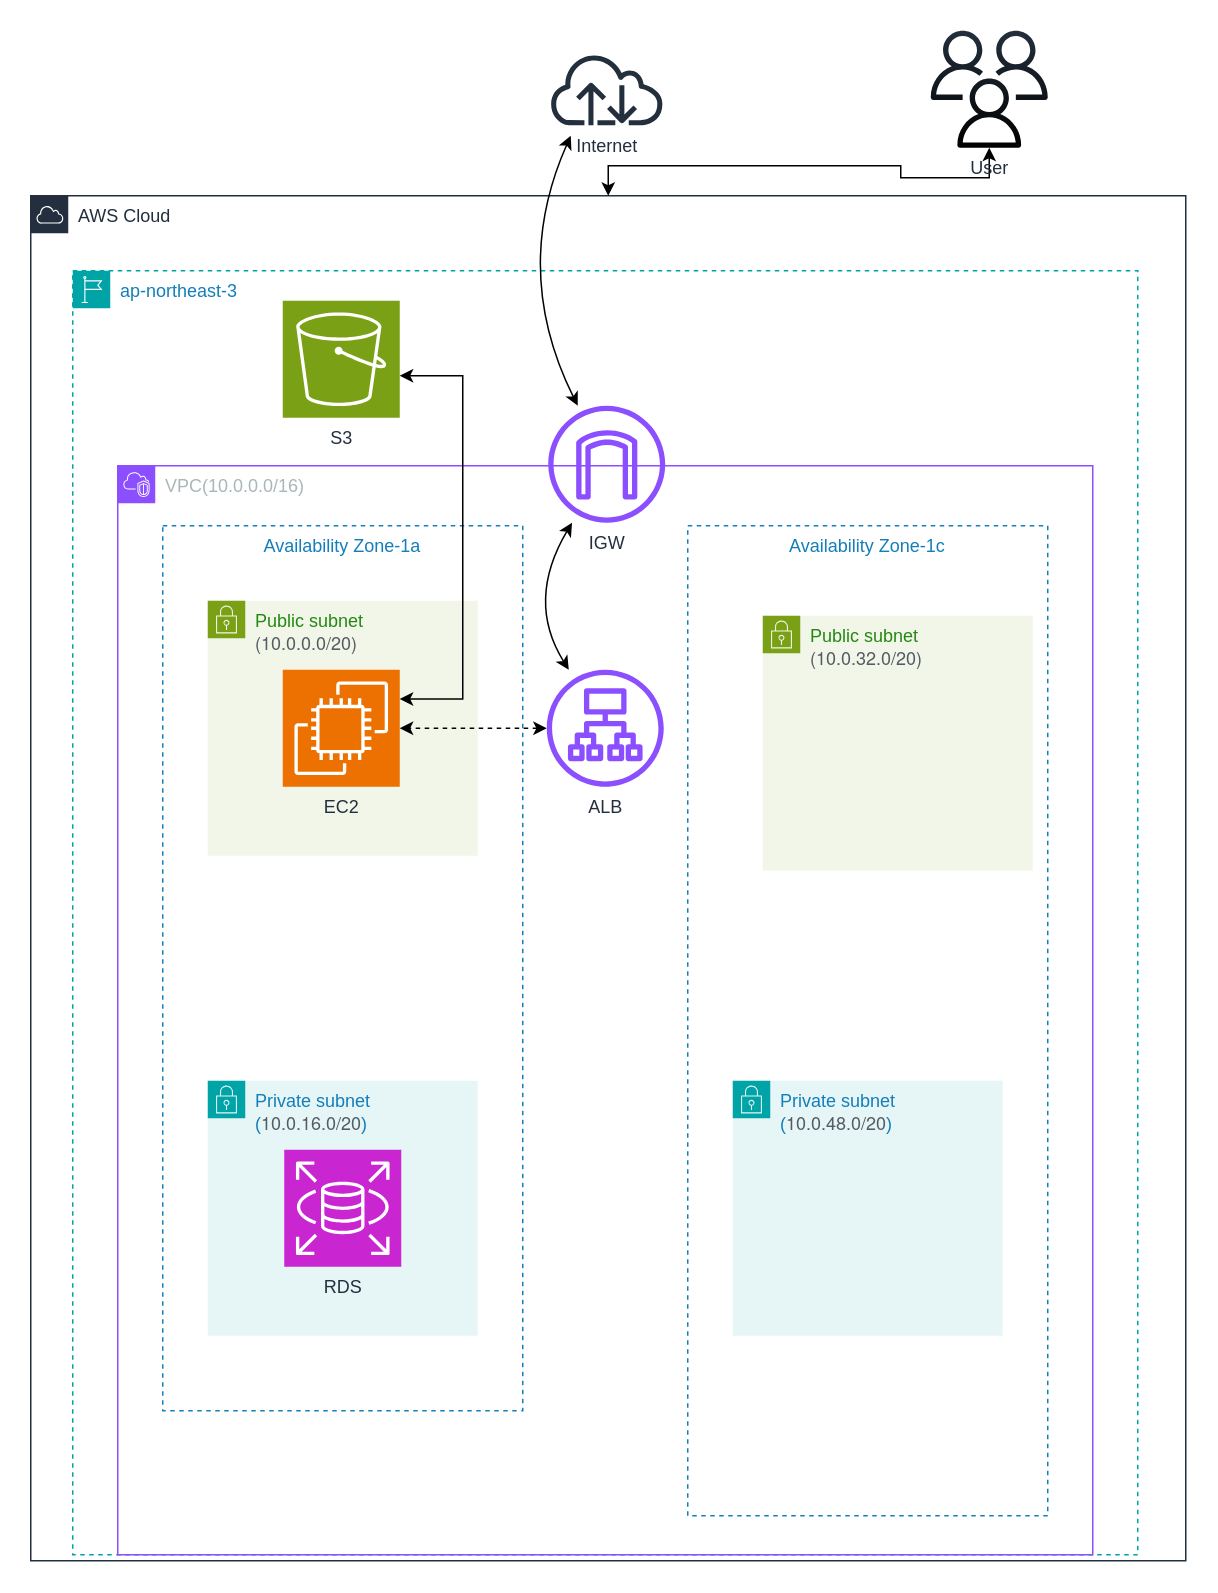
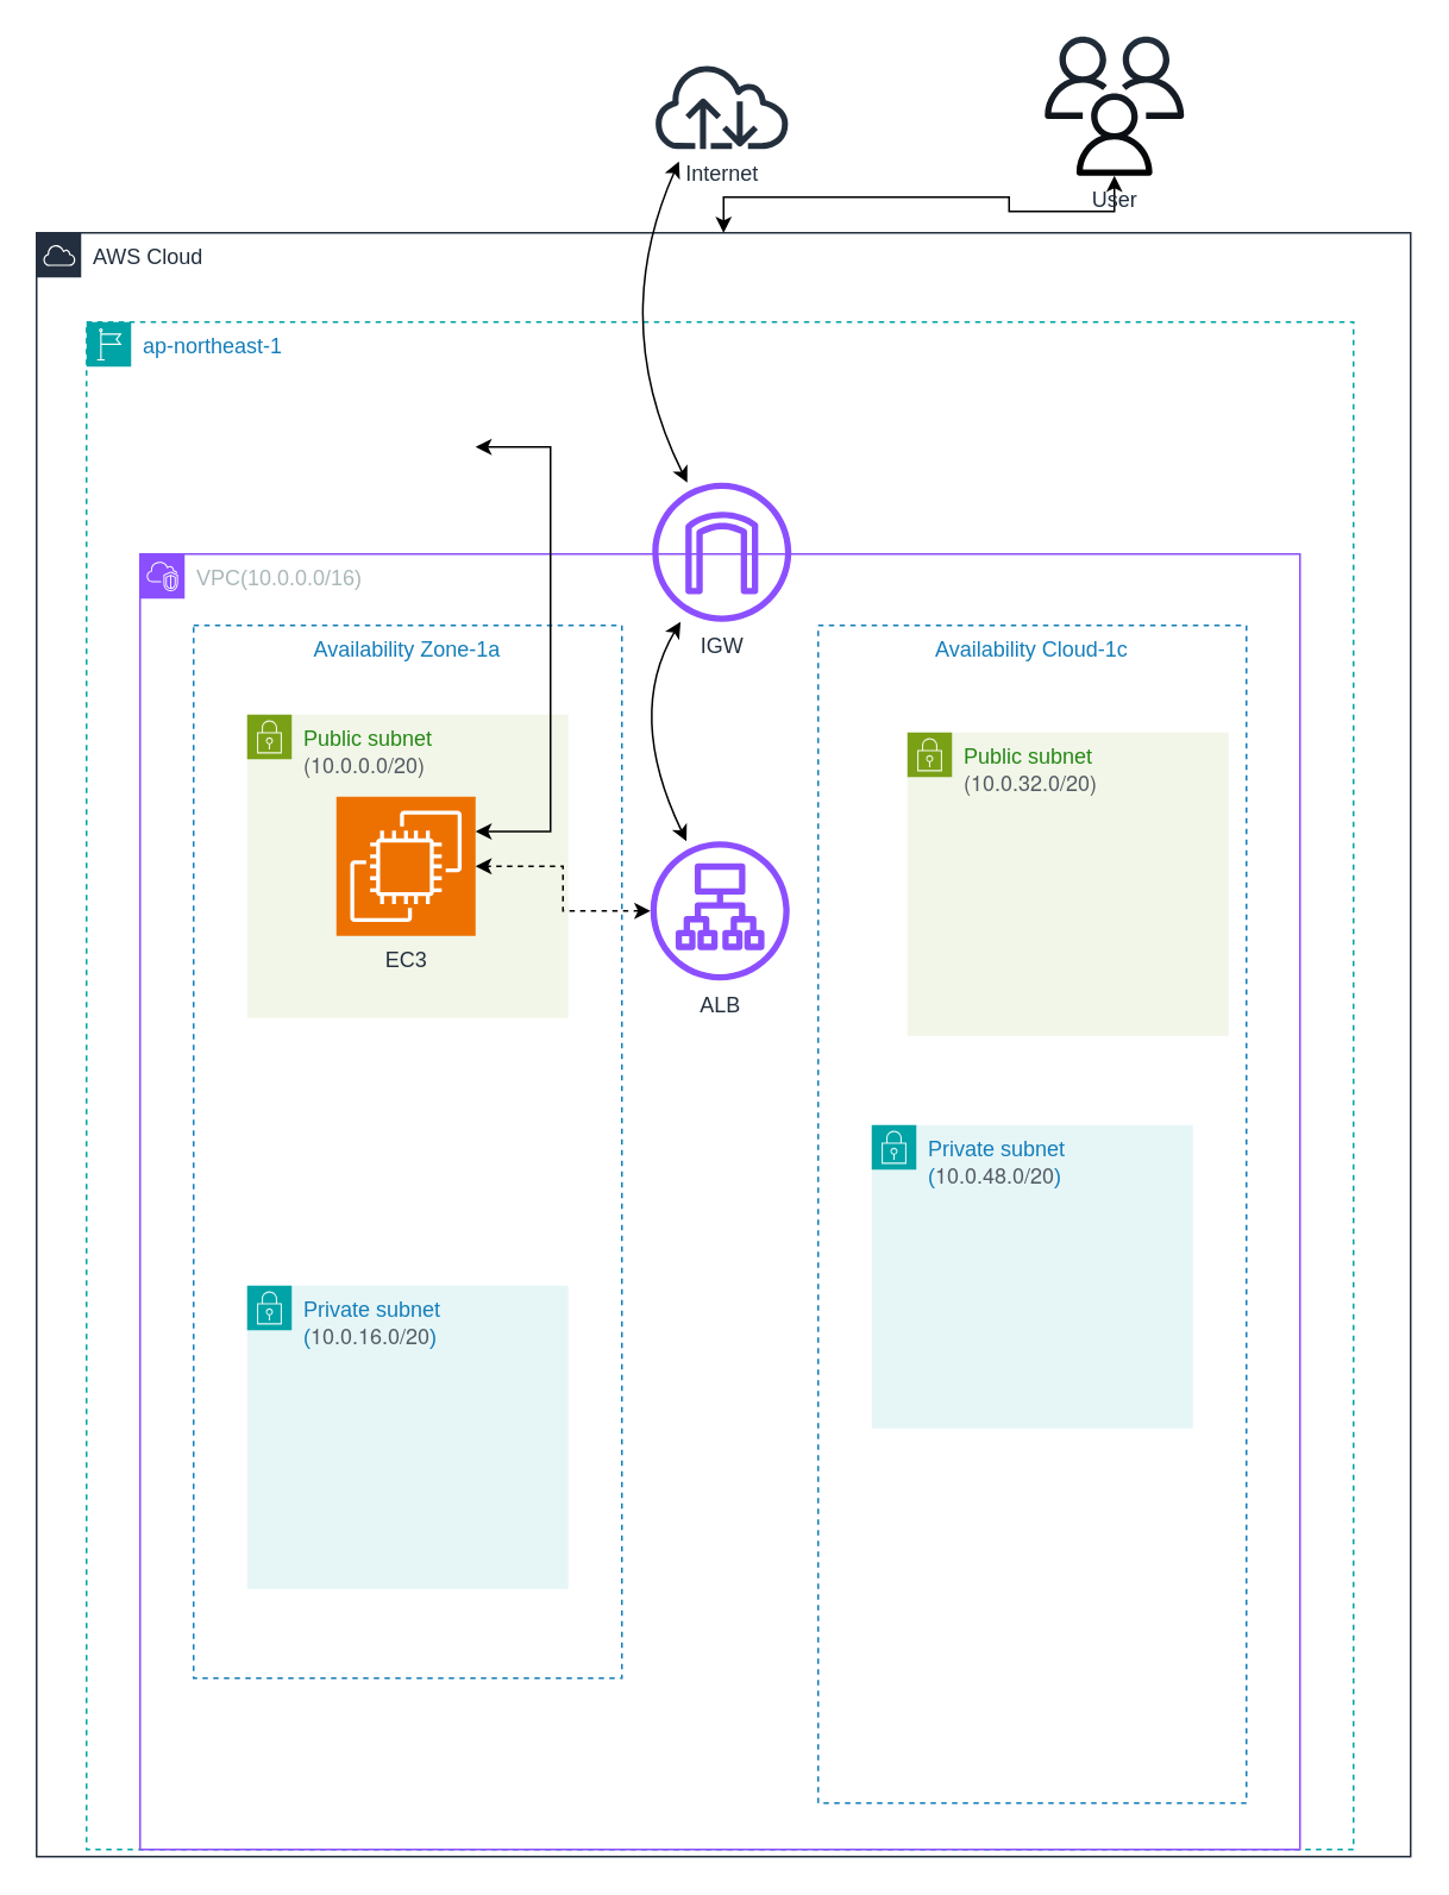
  <mxCell id="0" />
  <mxCell id="1" parent="0" />
  <mxCell id="2" value="AWS Cloud" style="points=[[0,0],[0.25,0],[0.5,0],[0.75,0],[1,0],[1,0.25],[1,0.5],[1,0.75],[1,1],[0.75,1],[0.5,1],[0.25,1],[0,1],[0,0.75],[0,0.5],[0,0.25]];outlineConnect=0;gradientColor=none;html=1;whiteSpace=wrap;fontSize=12;fontStyle=0;container=1;pointerEvents=0;collapsible=0;recursiveResize=0;shape=mxgraph.aws4.group;grIcon=mxgraph.aws4.group_aws_cloud;strokeColor=#232F3E;fillColor=none;verticalAlign=top;align=left;spacingLeft=30;fontColor=#232F3E;dashed=0;" vertex="1" parent="1"><mxGeometry x="20" y="130" width="770" height="910" as="geometry" /></mxCell>
- <mxCell id="3" value="ap-northeast-3" style="points=[[0,0],[0.25,0],[0.5,0],[0.75,0],[1,0],[1,0.25],[1,0.5],[1,0.75],[1,1],[0.75,1],[0.5,1],[0.25,1],[0,1],[0,0.75],[0,0.5],[0,0.25]];outlineConnect=0;gradientColor=none;html=1;whiteSpace=wrap;fontSize=12;fontStyle=0;container=1;pointerEvents=0;collapsible=0;recursiveResize=0;shape=mxgraph.aws4.group;grIcon=mxgraph.aws4.group_region;strokeColor=#00A4A6;fillColor=none;verticalAlign=top;align=left;spacingLeft=30;fontColor=#147EBA;dashed=1;" vertex="1" parent="1"><mxGeometry x="48" y="180" width="710" height="856" as="geometry" /></mxCell>
+ <mxCell id="3" value="ap-northeast-1" style="points=[[0,0],[0.25,0],[0.5,0],[0.75,0],[1,0],[1,0.25],[1,0.5],[1,0.75],[1,1],[0.75,1],[0.5,1],[0.25,1],[0,1],[0,0.75],[0,0.5],[0,0.25]];outlineConnect=0;gradientColor=none;html=1;whiteSpace=wrap;fontSize=12;fontStyle=0;container=1;pointerEvents=0;collapsible=0;recursiveResize=0;shape=mxgraph.aws4.group;grIcon=mxgraph.aws4.group_region;strokeColor=#00A4A6;fillColor=none;verticalAlign=top;align=left;spacingLeft=30;fontColor=#147EBA;dashed=1;" vertex="1" parent="1"><mxGeometry x="48" y="180" width="710" height="856" as="geometry" /></mxCell>
  <mxCell id="4" value="" style="rounded=0;orthogonalLoop=1;jettySize=auto;html=1;startArrow=classic;startFill=1;curved=1;" edge="1" parent="3" source="5" target="15"><mxGeometry relative="1" as="geometry"><Array as="points"><mxPoint x="302" y="220" /></Array></mxGeometry></mxCell>
  <mxCell id="5" value="IGW" style="sketch=0;outlineConnect=0;fontColor=#232F3E;gradientColor=none;fillColor=#8C4FFF;strokeColor=none;dashed=0;verticalLabelPosition=bottom;verticalAlign=top;align=center;html=1;fontSize=12;fontStyle=0;aspect=fixed;pointerEvents=1;shape=mxgraph.aws4.internet_gateway;" vertex="1" parent="3"><mxGeometry x="317" y="90" width="78" height="78" as="geometry" /></mxCell>
  <mxCell id="6" value="VPC(10.0.0.0/16&lt;span style=&quot;background-color: initial;&quot;&gt;)&lt;/span&gt;" style="points=[[0,0],[0.25,0],[0.5,0],[0.75,0],[1,0],[1,0.25],[1,0.5],[1,0.75],[1,1],[0.75,1],[0.5,1],[0.25,1],[0,1],[0,0.75],[0,0.5],[0,0.25]];outlineConnect=0;gradientColor=none;html=1;whiteSpace=wrap;fontSize=12;fontStyle=0;container=1;pointerEvents=0;collapsible=0;recursiveResize=0;shape=mxgraph.aws4.group;grIcon=mxgraph.aws4.group_vpc2;strokeColor=#8C4FFF;fillColor=none;verticalAlign=top;align=left;spacingLeft=30;fontColor=#AAB7B8;dashed=0;" vertex="1" parent="3"><mxGeometry x="30" y="130" width="650" height="726" as="geometry" /></mxCell>
  <mxCell id="7" value="&lt;font style=&quot;vertical-align: inherit;&quot;&gt;&lt;font style=&quot;vertical-align: inherit;&quot;&gt;&lt;font style=&quot;vertical-align: inherit;&quot;&gt;&lt;font style=&quot;vertical-align: inherit;&quot;&gt;Availability Zone-1a&lt;/font&gt;&lt;/font&gt;&lt;/font&gt;&lt;/font&gt;" style="fillColor=none;strokeColor=#147EBA;dashed=1;verticalAlign=top;fontStyle=0;fontColor=#147EBA;whiteSpace=wrap;html=1;" vertex="1" parent="6"><mxGeometry x="30" y="40" width="240" height="590" as="geometry" /></mxCell>
- <mxCell id="8" value="&lt;span style=&quot;background-color: rgb(230, 246, 247);&quot;&gt;Private subnet&lt;/span&gt;&lt;div&gt;&lt;span style=&quot;background-color: rgb(230, 246, 247);&quot;&gt;(&lt;span style=&quot;color: rgb(84, 91, 100); font-family: &amp;quot;Amazon Ember&amp;quot;, &amp;quot;Helvetica Neue&amp;quot;, Roboto, Arial, sans-serif; text-wrap: nowrap;&quot;&gt;10.0.48.0/20&lt;/span&gt;)&lt;/span&gt;&lt;/div&gt;" style="points=[[0,0],[0.25,0],[0.5,0],[0.75,0],[1,0],[1,0.25],[1,0.5],[1,0.75],[1,1],[0.75,1],[0.5,1],[0.25,1],[0,1],[0,0.75],[0,0.5],[0,0.25]];outlineConnect=0;gradientColor=none;html=1;whiteSpace=wrap;fontSize=12;fontStyle=0;container=1;pointerEvents=0;collapsible=0;recursiveResize=0;shape=mxgraph.aws4.group;grIcon=mxgraph.aws4.group_security_group;grStroke=0;strokeColor=#00A4A6;fillColor=#E6F6F7;verticalAlign=top;align=left;spacingLeft=30;fontColor=#147EBA;dashed=0;" vertex="1" parent="6"><mxGeometry x="410" y="410" width="180" height="170" as="geometry" /></mxCell>
+ <mxCell id="8" value="&lt;span style=&quot;background-color: rgb(230, 246, 247);&quot;&gt;Private subnet&lt;/span&gt;&lt;div&gt;&lt;span style=&quot;background-color: rgb(230, 246, 247);&quot;&gt;(&lt;span style=&quot;color: rgb(84, 91, 100); font-family: &amp;quot;Amazon Ember&amp;quot;, &amp;quot;Helvetica Neue&amp;quot;, Roboto, Arial, sans-serif; text-wrap: nowrap;&quot;&gt;10.0.48.0/20&lt;/span&gt;)&lt;/span&gt;&lt;/div&gt;" style="points=[[0,0],[0.25,0],[0.5,0],[0.75,0],[1,0],[1,0.25],[1,0.5],[1,0.75],[1,1],[0.75,1],[0.5,1],[0.25,1],[0,1],[0,0.75],[0,0.5],[0,0.25]];outlineConnect=0;gradientColor=none;html=1;whiteSpace=wrap;fontSize=12;fontStyle=0;container=1;pointerEvents=0;collapsible=0;recursiveResize=0;shape=mxgraph.aws4.group;grIcon=mxgraph.aws4.group_security_group;grStroke=0;strokeColor=#00A4A6;fillColor=#E6F6F7;verticalAlign=top;align=left;spacingLeft=30;fontColor=#147EBA;dashed=0;" vertex="1" parent="6"><mxGeometry x="410" y="320" width="180" height="170" as="geometry" /></mxCell>
  <mxCell id="9" value="&lt;span style=&quot;background-color: rgb(242, 246, 232);&quot;&gt;Public subnet&lt;/span&gt;&lt;div&gt;&lt;span style=&quot;color: rgb(84, 91, 100); font-family: &amp;quot;Amazon Ember&amp;quot;, &amp;quot;Helvetica Neue&amp;quot;, Roboto, Arial, sans-serif; text-wrap: nowrap; background-color: rgb(242, 246, 232);&quot;&gt;(10.0.32.0/20)&lt;/span&gt;&lt;br&gt;&lt;/div&gt;" style="points=[[0,0],[0.25,0],[0.5,0],[0.75,0],[1,0],[1,0.25],[1,0.5],[1,0.75],[1,1],[0.75,1],[0.5,1],[0.25,1],[0,1],[0,0.75],[0,0.5],[0,0.25]];outlineConnect=0;gradientColor=none;html=1;whiteSpace=wrap;fontSize=12;fontStyle=0;container=1;pointerEvents=0;collapsible=0;recursiveResize=0;shape=mxgraph.aws4.group;grIcon=mxgraph.aws4.group_security_group;grStroke=0;strokeColor=#7AA116;fillColor=#F2F6E8;verticalAlign=top;align=left;spacingLeft=30;fontColor=#248814;dashed=0;" vertex="1" parent="6"><mxGeometry x="430" y="100" width="180" height="170" as="geometry" /></mxCell>
  <mxCell id="10" value="Public subnet&lt;div&gt;&lt;span style=&quot;color: rgb(84, 91, 100); font-family: &amp;quot;Amazon Ember&amp;quot;, &amp;quot;Helvetica Neue&amp;quot;, Roboto, Arial, sans-serif; text-wrap: nowrap; background-color: rgb(242, 246, 232);&quot;&gt;(10.0.0.0/20)&lt;/span&gt;&lt;br&gt;&lt;/div&gt;" style="points=[[0,0],[0.25,0],[0.5,0],[0.75,0],[1,0],[1,0.25],[1,0.5],[1,0.75],[1,1],[0.75,1],[0.5,1],[0.25,1],[0,1],[0,0.75],[0,0.5],[0,0.25]];outlineConnect=0;gradientColor=none;html=1;whiteSpace=wrap;fontSize=12;fontStyle=0;container=1;pointerEvents=0;collapsible=0;recursiveResize=0;shape=mxgraph.aws4.group;grIcon=mxgraph.aws4.group_security_group;grStroke=0;strokeColor=#7AA116;fillColor=#F2F6E8;verticalAlign=top;align=left;spacingLeft=30;fontColor=#248814;dashed=0;" vertex="1" parent="6"><mxGeometry x="60" y="90" width="180" height="170" as="geometry" /></mxCell>
- <mxCell id="11" value="EC2" style="sketch=0;points=[[0,0,0],[0.25,0,0],[0.5,0,0],[0.75,0,0],[1,0,0],[0,1,0],[0.25,1,0],[0.5,1,0],[0.75,1,0],[1,1,0],[0,0.25,0],[0,0.5,0],[0,0.75,0],[1,0.25,0],[1,0.5,0],[1,0.75,0]];outlineConnect=0;fontColor=#232F3E;fillColor=#ED7100;strokeColor=#ffffff;dashed=0;verticalLabelPosition=bottom;verticalAlign=top;align=center;html=1;fontSize=12;fontStyle=0;aspect=fixed;shape=mxgraph.aws4.resourceIcon;resIcon=mxgraph.aws4.ec2;" vertex="1" parent="10"><mxGeometry x="50" y="46" width="78" height="78" as="geometry" /></mxCell>
+ <mxCell id="11" value="EC3" style="sketch=0;points=[[0,0,0],[0.25,0,0],[0.5,0,0],[0.75,0,0],[1,0,0],[0,1,0],[0.25,1,0],[0.5,1,0],[0.75,1,0],[1,1,0],[0,0.25,0],[0,0.5,0],[0,0.75,0],[1,0.25,0],[1,0.5,0],[1,0.75,0]];outlineConnect=0;fontColor=#232F3E;fillColor=#ED7100;strokeColor=#ffffff;dashed=0;verticalLabelPosition=bottom;verticalAlign=top;align=center;html=1;fontSize=12;fontStyle=0;aspect=fixed;shape=mxgraph.aws4.resourceIcon;resIcon=mxgraph.aws4.ec2;" vertex="1" parent="10"><mxGeometry x="50" y="46" width="78" height="78" as="geometry" /></mxCell>
  <mxCell id="12" value="Private subnet&lt;div&gt;&lt;span style=&quot;background-color: rgb(230, 246, 247);&quot;&gt;(&lt;span style=&quot;color: rgb(84, 91, 100); font-family: &amp;quot;Amazon Ember&amp;quot;, &amp;quot;Helvetica Neue&amp;quot;, Roboto, Arial, sans-serif; text-wrap: nowrap;&quot;&gt;10.0.16.0/20&lt;/span&gt;)&lt;/span&gt;&lt;/div&gt;" style="points=[[0,0],[0.25,0],[0.5,0],[0.75,0],[1,0],[1,0.25],[1,0.5],[1,0.75],[1,1],[0.75,1],[0.5,1],[0.25,1],[0,1],[0,0.75],[0,0.5],[0,0.25]];outlineConnect=0;gradientColor=none;html=1;whiteSpace=wrap;fontSize=12;fontStyle=0;container=1;pointerEvents=0;collapsible=0;recursiveResize=0;shape=mxgraph.aws4.group;grIcon=mxgraph.aws4.group_security_group;grStroke=0;strokeColor=#00A4A6;fillColor=#E6F6F7;verticalAlign=top;align=left;spacingLeft=30;fontColor=#147EBA;dashed=0;" vertex="1" parent="6"><mxGeometry x="60" y="410" width="180" height="170" as="geometry" /></mxCell>
- <mxCell id="13" value="RDS" style="sketch=0;points=[[0,0,0],[0.25,0,0],[0.5,0,0],[0.75,0,0],[1,0,0],[0,1,0],[0.25,1,0],[0.5,1,0],[0.75,1,0],[1,1,0],[0,0.25,0],[0,0.5,0],[0,0.75,0],[1,0.25,0],[1,0.5,0],[1,0.75,0]];outlineConnect=0;fontColor=#232F3E;fillColor=#C925D1;strokeColor=#ffffff;dashed=0;verticalLabelPosition=bottom;verticalAlign=top;align=center;html=1;fontSize=12;fontStyle=0;aspect=fixed;shape=mxgraph.aws4.resourceIcon;resIcon=mxgraph.aws4.rds;" vertex="1" parent="12"><mxGeometry x="51" y="46" width="78" height="78" as="geometry" /></mxCell>
  <mxCell id="14" value="" style="edgeStyle=orthogonalEdgeStyle;rounded=0;orthogonalLoop=1;jettySize=auto;html=1;startArrow=classic;startFill=1;dashed=1;" edge="1" parent="6" source="15" target="11"><mxGeometry relative="1" as="geometry" /></mxCell>
- <mxCell id="15" value="ALB" style="sketch=0;outlineConnect=0;fontColor=#232F3E;gradientColor=none;fillColor=#8C4FFF;strokeColor=none;dashed=0;verticalLabelPosition=bottom;verticalAlign=top;align=center;html=1;fontSize=12;fontStyle=0;aspect=fixed;pointerEvents=1;shape=mxgraph.aws4.application_load_balancer;" vertex="1" parent="6"><mxGeometry x="286" y="136" width="78" height="78" as="geometry" /></mxCell>
+ <mxCell id="15" value="ALB" style="sketch=0;outlineConnect=0;fontColor=#232F3E;gradientColor=none;fillColor=#8C4FFF;strokeColor=none;dashed=0;verticalLabelPosition=bottom;verticalAlign=top;align=center;html=1;fontSize=12;fontStyle=0;aspect=fixed;pointerEvents=1;shape=mxgraph.aws4.application_load_balancer;" vertex="1" parent="6"><mxGeometry x="286" y="161" width="78" height="78" as="geometry" /></mxCell>
  <mxCell id="16" style="edgeStyle=orthogonalEdgeStyle;rounded=0;orthogonalLoop=1;jettySize=auto;html=1;entryX=1;entryY=1;entryDx=0;entryDy=0;entryPerimeter=0;exitX=1;exitY=0.25;exitDx=0;exitDy=0;exitPerimeter=0;startArrow=classic;startFill=1;" edge="1" parent="6" source="11"><mxGeometry relative="1" as="geometry"><mxPoint x="188" y="147" as="sourcePoint" /><mxPoint x="188" y="-60" as="targetPoint" /><Array as="points"><mxPoint x="230" y="155" /><mxPoint x="230" y="-60" /></Array></mxGeometry></mxCell>
- <mxCell id="17" value="&lt;font style=&quot;vertical-align: inherit;&quot;&gt;&lt;font style=&quot;vertical-align: inherit;&quot;&gt;&lt;font style=&quot;vertical-align: inherit;&quot;&gt;&lt;font style=&quot;vertical-align: inherit;&quot;&gt;&lt;font style=&quot;vertical-align: inherit;&quot;&gt;&lt;font style=&quot;vertical-align: inherit;&quot;&gt;&lt;font style=&quot;vertical-align: inherit;&quot;&gt;&lt;font style=&quot;vertical-align: inherit;&quot;&gt;&lt;font style=&quot;vertical-align: inherit;&quot;&gt;&lt;font style=&quot;vertical-align: inherit;&quot;&gt;Availability Zone-1c&lt;/font&gt;&lt;/font&gt;&lt;/font&gt;&lt;/font&gt;&lt;/font&gt;&lt;/font&gt;&lt;/font&gt;&lt;/font&gt;&lt;/font&gt;&lt;/font&gt;" style="fillColor=none;strokeColor=#147EBA;dashed=1;verticalAlign=top;fontStyle=0;fontColor=#147EBA;whiteSpace=wrap;html=1;" vertex="1" parent="6"><mxGeometry x="380" y="40" width="240" height="660" as="geometry" /></mxCell>
- <mxCell id="18" value="S3" style="sketch=0;points=[[0,0,0],[0.25,0,0],[0.5,0,0],[0.75,0,0],[1,0,0],[0,1,0],[0.25,1,0],[0.5,1,0],[0.75,1,0],[1,1,0],[0,0.25,0],[0,0.5,0],[0,0.75,0],[1,0.25,0],[1,0.5,0],[1,0.75,0]];outlineConnect=0;fontColor=#232F3E;fillColor=#7AA116;strokeColor=#ffffff;dashed=0;verticalLabelPosition=bottom;verticalAlign=top;align=center;html=1;fontSize=12;fontStyle=0;aspect=fixed;shape=mxgraph.aws4.resourceIcon;resIcon=mxgraph.aws4.s3;" vertex="1" parent="3"><mxGeometry x="140" y="20" width="78" height="78" as="geometry" /></mxCell>
+ <mxCell id="17" value="&lt;font style=&quot;vertical-align: inherit;&quot;&gt;&lt;font style=&quot;vertical-align: inherit;&quot;&gt;&lt;font style=&quot;vertical-align: inherit;&quot;&gt;&lt;font style=&quot;vertical-align: inherit;&quot;&gt;&lt;font style=&quot;vertical-align: inherit;&quot;&gt;&lt;font style=&quot;vertical-align: inherit;&quot;&gt;&lt;font style=&quot;vertical-align: inherit;&quot;&gt;&lt;font style=&quot;vertical-align: inherit;&quot;&gt;&lt;font style=&quot;vertical-align: inherit;&quot;&gt;&lt;font style=&quot;vertical-align: inherit;&quot;&gt;Availability Cloud-1c&lt;/font&gt;&lt;/font&gt;&lt;/font&gt;&lt;/font&gt;&lt;/font&gt;&lt;/font&gt;&lt;/font&gt;&lt;/font&gt;&lt;/font&gt;&lt;/font&gt;" style="fillColor=none;strokeColor=#147EBA;dashed=1;verticalAlign=top;fontStyle=0;fontColor=#147EBA;whiteSpace=wrap;html=1;" vertex="1" parent="6"><mxGeometry x="380" y="40" width="240" height="660" as="geometry" /></mxCell>
  <mxCell id="19" value="" style="edgeStyle=orthogonalEdgeStyle;rounded=0;orthogonalLoop=1;jettySize=auto;html=1;startArrow=classic;startFill=1;" edge="1" parent="1" source="20" target="2"><mxGeometry relative="1" as="geometry"><mxPoint x="541" y="59" as="targetPoint" /></mxGeometry></mxCell>
- <mxCell id="20" value="User" style="sketch=0;outlineConnect=0;fontColor=#232F3E;gradientColor=default;fillColor=#232F3D;strokeColor=#000000;dashed=0;verticalLabelPosition=bottom;verticalAlign=top;align=center;html=1;fontSize=12;fontStyle=0;aspect=fixed;pointerEvents=1;shape=mxgraph.aws4.users;comic=0;" vertex="1" parent="1"><mxGeometry x="620" y="20" width="78" height="78" as="geometry" /></mxCell>
+ <mxCell id="20" value="User" style="sketch=0;outlineConnect=0;fontColor=#232F3E;gradientColor=default;fillColor=#232F3D;strokeColor=#000000;dashed=0;verticalLabelPosition=bottom;verticalAlign=top;align=center;html=1;fontSize=12;fontStyle=0;aspect=fixed;pointerEvents=1;shape=mxgraph.aws4.users;comic=0;" vertex="1" parent="1"><mxGeometry x="585" y="20" width="78" height="78" as="geometry" /></mxCell>
  <mxCell id="21" value="Internet" style="sketch=0;outlineConnect=0;fontColor=#232F3E;gradientColor=none;fillColor=#232F3D;strokeColor=none;dashed=0;verticalLabelPosition=bottom;verticalAlign=top;align=center;html=1;fontSize=12;fontStyle=0;aspect=fixed;pointerEvents=1;shape=mxgraph.aws4.internet;" vertex="1" parent="1"><mxGeometry x="365" y="35" width="78" height="48" as="geometry" /></mxCell>
  <mxCell id="22" value="" style="rounded=0;orthogonalLoop=1;jettySize=auto;html=1;startArrow=classic;startFill=1;curved=1;" edge="1" parent="1" target="5"><mxGeometry relative="1" as="geometry"><mxPoint x="380" y="90" as="sourcePoint" /><mxPoint x="421" y="238" as="targetPoint" /><Array as="points"><mxPoint x="340" y="180" /></Array></mxGeometry></mxCell>
